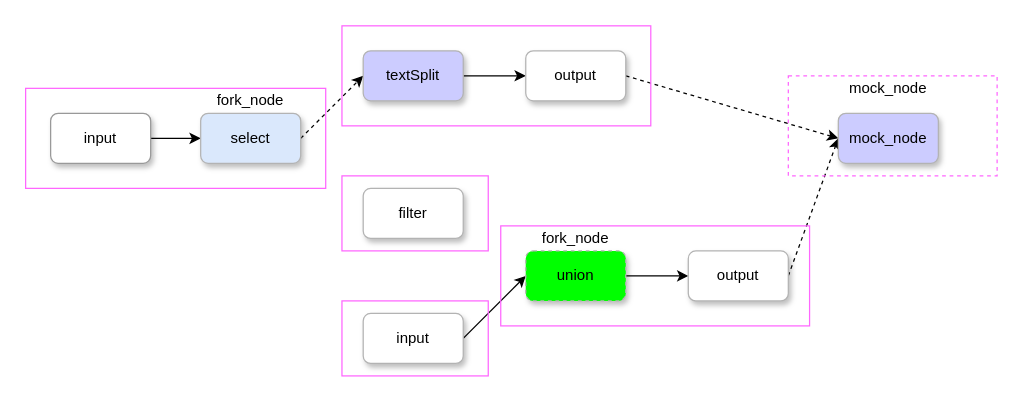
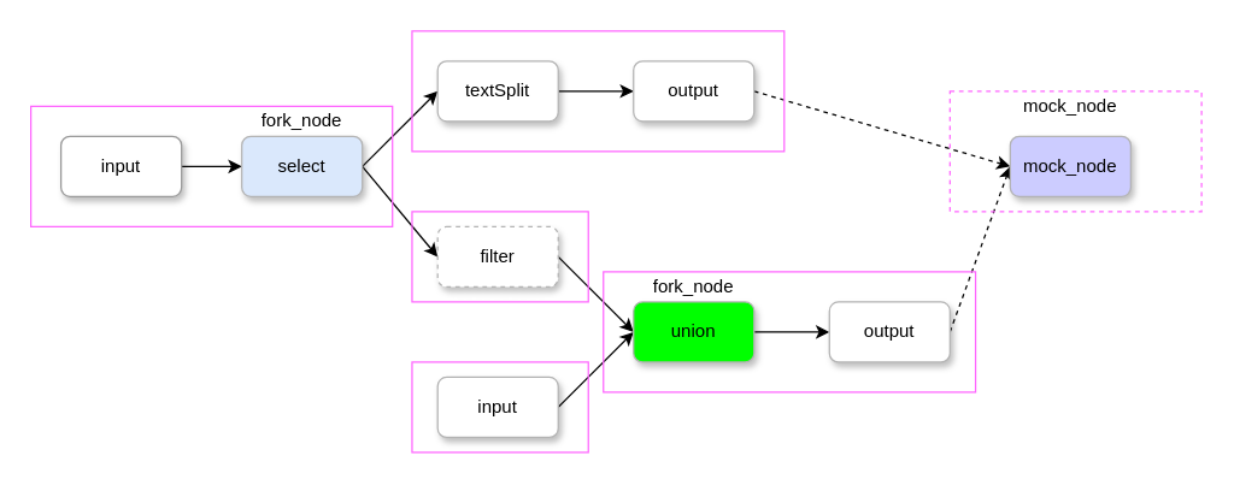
  <mxCell id="0" />
  <mxCell id="1" parent="0" />
  <mxCell id="2" style="edgeStyle=none;rounded=0;orthogonalLoop=1;jettySize=auto;html=1;exitX=1;exitY=0.5;exitDx=0;exitDy=0;entryX=0;entryY=0.5;entryDx=0;entryDy=0;" parent="1" source="3" target="6" edge="1"><mxGeometry relative="1" as="geometry" /></mxCell>
  <mxCell id="3" value="input" style="rounded=1;whiteSpace=wrap;html=1;shadow=1;strokeColor=#999999;" parent="1" vertex="1"><mxGeometry x="40" y="90" width="80" height="40" as="geometry" /></mxCell>
- <mxCell id="4" style="rounded=0;orthogonalLoop=1;jettySize=auto;html=1;exitX=1;exitY=0.5;exitDx=0;exitDy=0;entryX=0;entryY=0.5;entryDx=0;entryDy=0;dashed=1;" parent="1" source="6" target="8" edge="1"><mxGeometry relative="1" as="geometry" /></mxCell>
+ <mxCell id="4" style="rounded=0;orthogonalLoop=1;jettySize=auto;html=1;exitX=1;exitY=0.5;exitDx=0;exitDy=0;entryX=0;entryY=0.5;entryDx=0;entryDy=0;" parent="1" source="6" target="8" edge="1"><mxGeometry relative="1" as="geometry" /></mxCell>
+ <mxCell id="5" style="edgeStyle=none;rounded=0;orthogonalLoop=1;jettySize=auto;html=1;exitX=1;exitY=0.5;exitDx=0;exitDy=0;entryX=0;entryY=0.5;entryDx=0;entryDy=0;" parent="1" source="6" target="10" edge="1"><mxGeometry relative="1" as="geometry" /></mxCell>
  <mxCell id="6" value="select" style="rounded=1;whiteSpace=wrap;html=1;shadow=1;strokeColor=#B3B3B3;fillColor=#dae8fc;" parent="1" vertex="1"><mxGeometry x="160" y="90" width="80" height="40" as="geometry" /></mxCell>
  <mxCell id="7" style="edgeStyle=orthogonalEdgeStyle;rounded=0;orthogonalLoop=1;jettySize=auto;html=1;exitX=1;exitY=0.5;exitDx=0;exitDy=0;entryX=0;entryY=0.5;entryDx=0;entryDy=0;" edge="1" parent="1" source="8" target="18"><mxGeometry relative="1" as="geometry" /></mxCell>
- <mxCell id="8" value="textSplit" style="rounded=1;whiteSpace=wrap;html=1;shadow=1;strokeColor=#B3B3B3;fillColor=#ccccff;" parent="1" vertex="1"><mxGeometry x="290" y="40" width="80" height="40" as="geometry" /></mxCell>
- <mxCell id="10" value="filter" style="rounded=1;whiteSpace=wrap;html=1;shadow=1;strokeColor=#B3B3B3;" parent="1" vertex="1"><mxGeometry x="290" y="150" width="80" height="40" as="geometry" /></mxCell>
+ <mxCell id="8" value="textSplit" style="rounded=1;whiteSpace=wrap;html=1;shadow=1;strokeColor=#B3B3B3;" parent="1" vertex="1"><mxGeometry x="290" y="40" width="80" height="40" as="geometry" /></mxCell>
+ <mxCell id="9" style="edgeStyle=none;rounded=0;orthogonalLoop=1;jettySize=auto;html=1;exitX=1;exitY=0.5;exitDx=0;exitDy=0;entryX=0;entryY=0.5;entryDx=0;entryDy=0;" parent="1" source="10" target="14" edge="1"><mxGeometry relative="1" as="geometry" /></mxCell>
+ <mxCell id="10" value="filter" style="rounded=1;whiteSpace=wrap;html=1;shadow=1;strokeColor=#B3B3B3;dashed=1;" parent="1" vertex="1"><mxGeometry x="290" y="150" width="80" height="40" as="geometry" /></mxCell>
  <mxCell id="11" style="edgeStyle=none;rounded=0;orthogonalLoop=1;jettySize=auto;html=1;exitX=1;exitY=0.5;exitDx=0;exitDy=0;entryX=0;entryY=0.5;entryDx=0;entryDy=0;" parent="1" source="12" target="14" edge="1"><mxGeometry relative="1" as="geometry" /></mxCell>
  <mxCell id="12" value="input" style="rounded=1;whiteSpace=wrap;html=1;shadow=1;strokeColor=#B3B3B3;" parent="1" vertex="1"><mxGeometry x="290" y="250" width="80" height="40" as="geometry" /></mxCell>
  <mxCell id="13" style="edgeStyle=none;rounded=0;orthogonalLoop=1;jettySize=auto;html=1;exitX=1;exitY=0.5;exitDx=0;exitDy=0;entryX=0;entryY=0.5;entryDx=0;entryDy=0;" parent="1" source="14" target="16" edge="1"><mxGeometry relative="1" as="geometry" /></mxCell>
- <mxCell id="14" value="union" style="rounded=1;whiteSpace=wrap;html=1;shadow=1;strokeColor=#B3B3B3;fillColor=#00FF00;dashed=1;" parent="1" vertex="1"><mxGeometry x="420" y="200" width="80" height="40" as="geometry" /></mxCell>
+ <mxCell id="14" value="union" style="rounded=1;whiteSpace=wrap;html=1;shadow=1;strokeColor=#B3B3B3;fillColor=#00FF00;" parent="1" vertex="1"><mxGeometry x="420" y="200" width="80" height="40" as="geometry" /></mxCell>
  <mxCell id="15" style="rounded=0;orthogonalLoop=1;jettySize=auto;html=1;exitX=1;exitY=0.5;exitDx=0;exitDy=0;entryX=0;entryY=0.5;entryDx=0;entryDy=0;dashed=1;" edge="1" parent="1" source="16" target="24"><mxGeometry relative="1" as="geometry" /></mxCell>
  <mxCell id="16" value="output" style="rounded=1;whiteSpace=wrap;html=1;shadow=1;strokeColor=#B3B3B3;" parent="1" vertex="1"><mxGeometry x="550" y="200" width="80" height="40" as="geometry" /></mxCell>
  <mxCell id="17" style="edgeStyle=none;rounded=0;orthogonalLoop=1;jettySize=auto;html=1;exitX=1;exitY=0.5;exitDx=0;exitDy=0;entryX=0;entryY=0.5;entryDx=0;entryDy=0;dashed=1;" edge="1" parent="1" source="18" target="24"><mxGeometry relative="1" as="geometry" /></mxCell>
  <mxCell id="18" value="output" style="rounded=1;whiteSpace=wrap;html=1;shadow=1;strokeColor=#B3B3B3;" vertex="1" parent="1"><mxGeometry x="420" y="40" width="80" height="40" as="geometry" /></mxCell>
  <mxCell id="19" value="" style="rounded=0;whiteSpace=wrap;html=1;shadow=0;strokeColor=#FF66FF;fillColor=none;" vertex="1" parent="1"><mxGeometry x="20" y="70" width="240" height="80" as="geometry" /></mxCell>
  <mxCell id="20" value="" style="rounded=0;whiteSpace=wrap;html=1;shadow=0;strokeColor=#FF66FF;fillColor=none;" vertex="1" parent="1"><mxGeometry x="273" y="20" width="247" height="80" as="geometry" /></mxCell>
  <mxCell id="21" value="" style="rounded=0;whiteSpace=wrap;html=1;shadow=0;strokeColor=#FF66FF;fillColor=none;" vertex="1" parent="1"><mxGeometry x="273" y="140" width="117" height="60" as="geometry" /></mxCell>
  <mxCell id="22" value="" style="rounded=0;whiteSpace=wrap;html=1;shadow=0;strokeColor=#FF66FF;fillColor=none;" vertex="1" parent="1"><mxGeometry x="273" y="240" width="117" height="60" as="geometry" /></mxCell>
  <mxCell id="23" value="" style="rounded=0;whiteSpace=wrap;html=1;shadow=0;strokeColor=#FF66FF;fillColor=none;" vertex="1" parent="1"><mxGeometry x="400" y="180" width="247" height="80" as="geometry" /></mxCell>
  <mxCell id="24" value="mock_node" style="rounded=1;whiteSpace=wrap;html=1;shadow=1;strokeColor=#B3B3B3;fillColor=#CCCCFF;" vertex="1" parent="1"><mxGeometry x="670" y="90" width="80" height="40" as="geometry" /></mxCell>
  <mxCell id="25" value="mock_node" style="text;html=1;strokeColor=none;fillColor=none;align=center;verticalAlign=middle;whiteSpace=wrap;rounded=0;shadow=0;" vertex="1" parent="1"><mxGeometry x="690" y="60" width="40" height="20" as="geometry" /></mxCell>
  <mxCell id="26" value="fork_node" style="text;html=1;strokeColor=none;fillColor=none;align=center;verticalAlign=middle;whiteSpace=wrap;rounded=0;shadow=0;" vertex="1" parent="1"><mxGeometry x="440" y="180" width="40" height="20" as="geometry" /></mxCell>
  <mxCell id="27" value="fork_node" style="text;html=1;strokeColor=none;fillColor=none;align=center;verticalAlign=middle;whiteSpace=wrap;rounded=0;shadow=0;" vertex="1" parent="1"><mxGeometry x="180" y="70" width="40" height="20" as="geometry" /></mxCell>
  <mxCell id="28" value="" style="rounded=0;whiteSpace=wrap;html=1;shadow=0;strokeColor=#FF66FF;fillColor=none;dashed=1;" vertex="1" parent="1"><mxGeometry x="630" y="60" width="167" height="80" as="geometry" /></mxCell>
